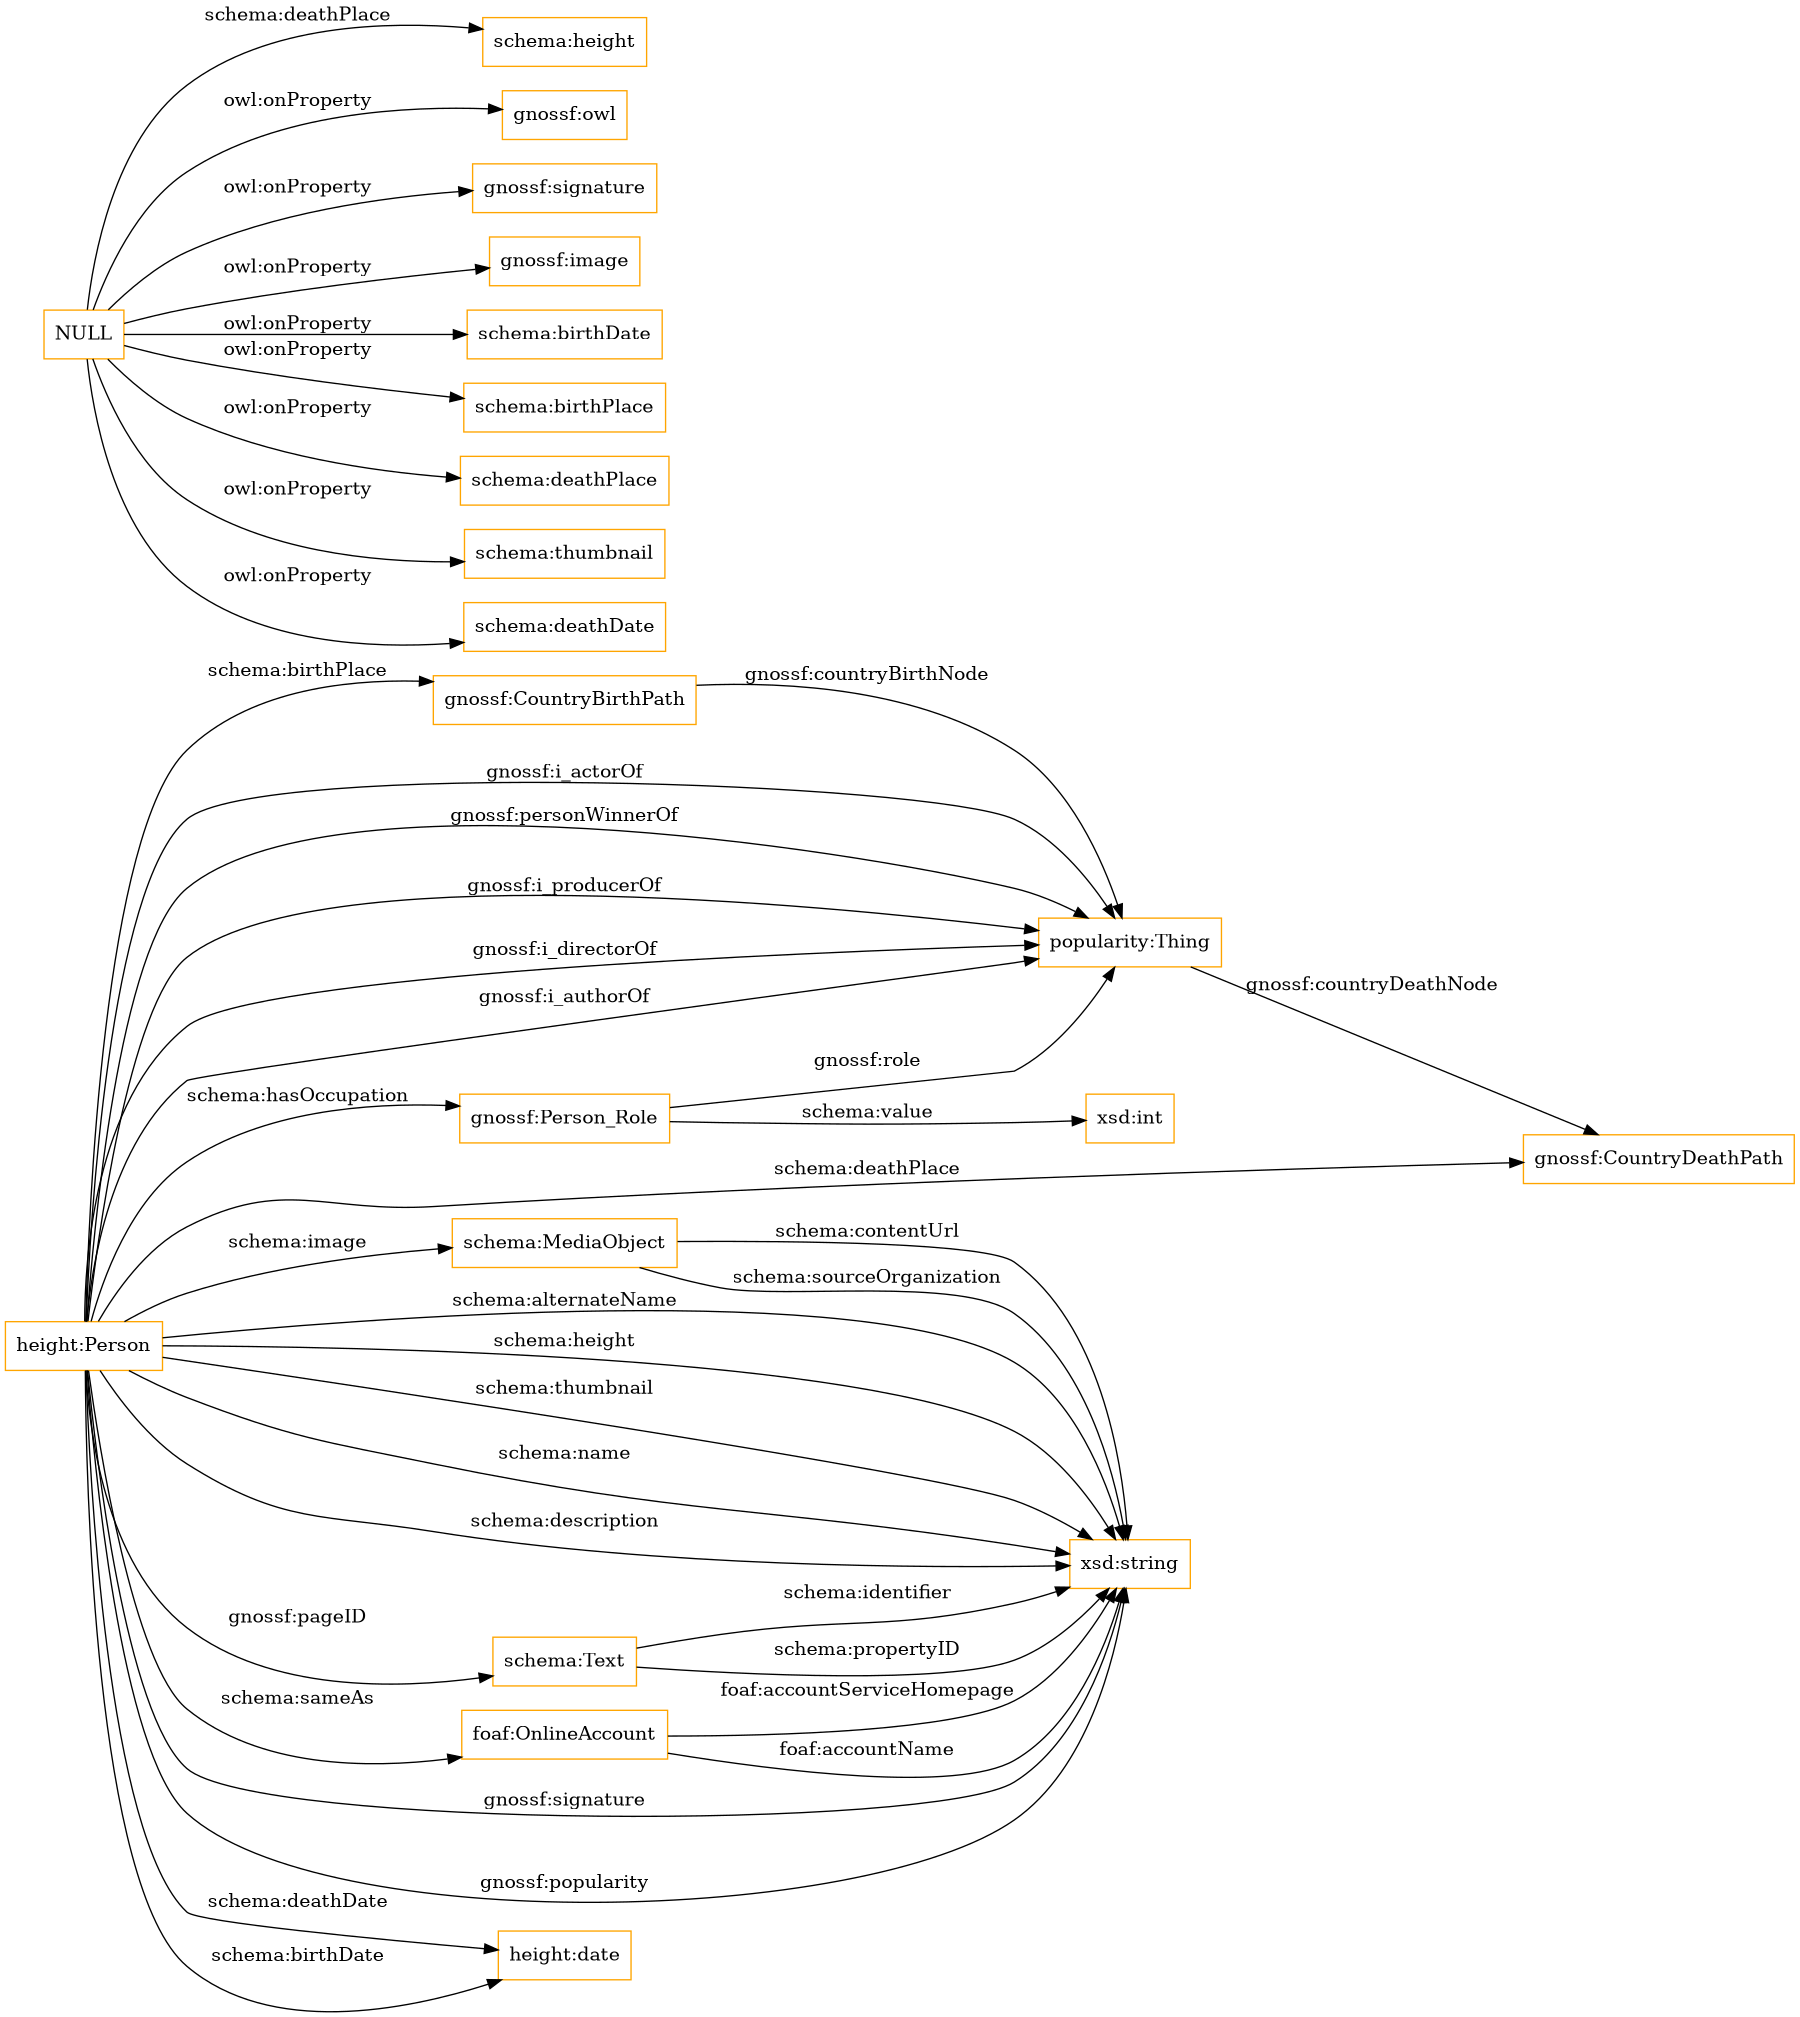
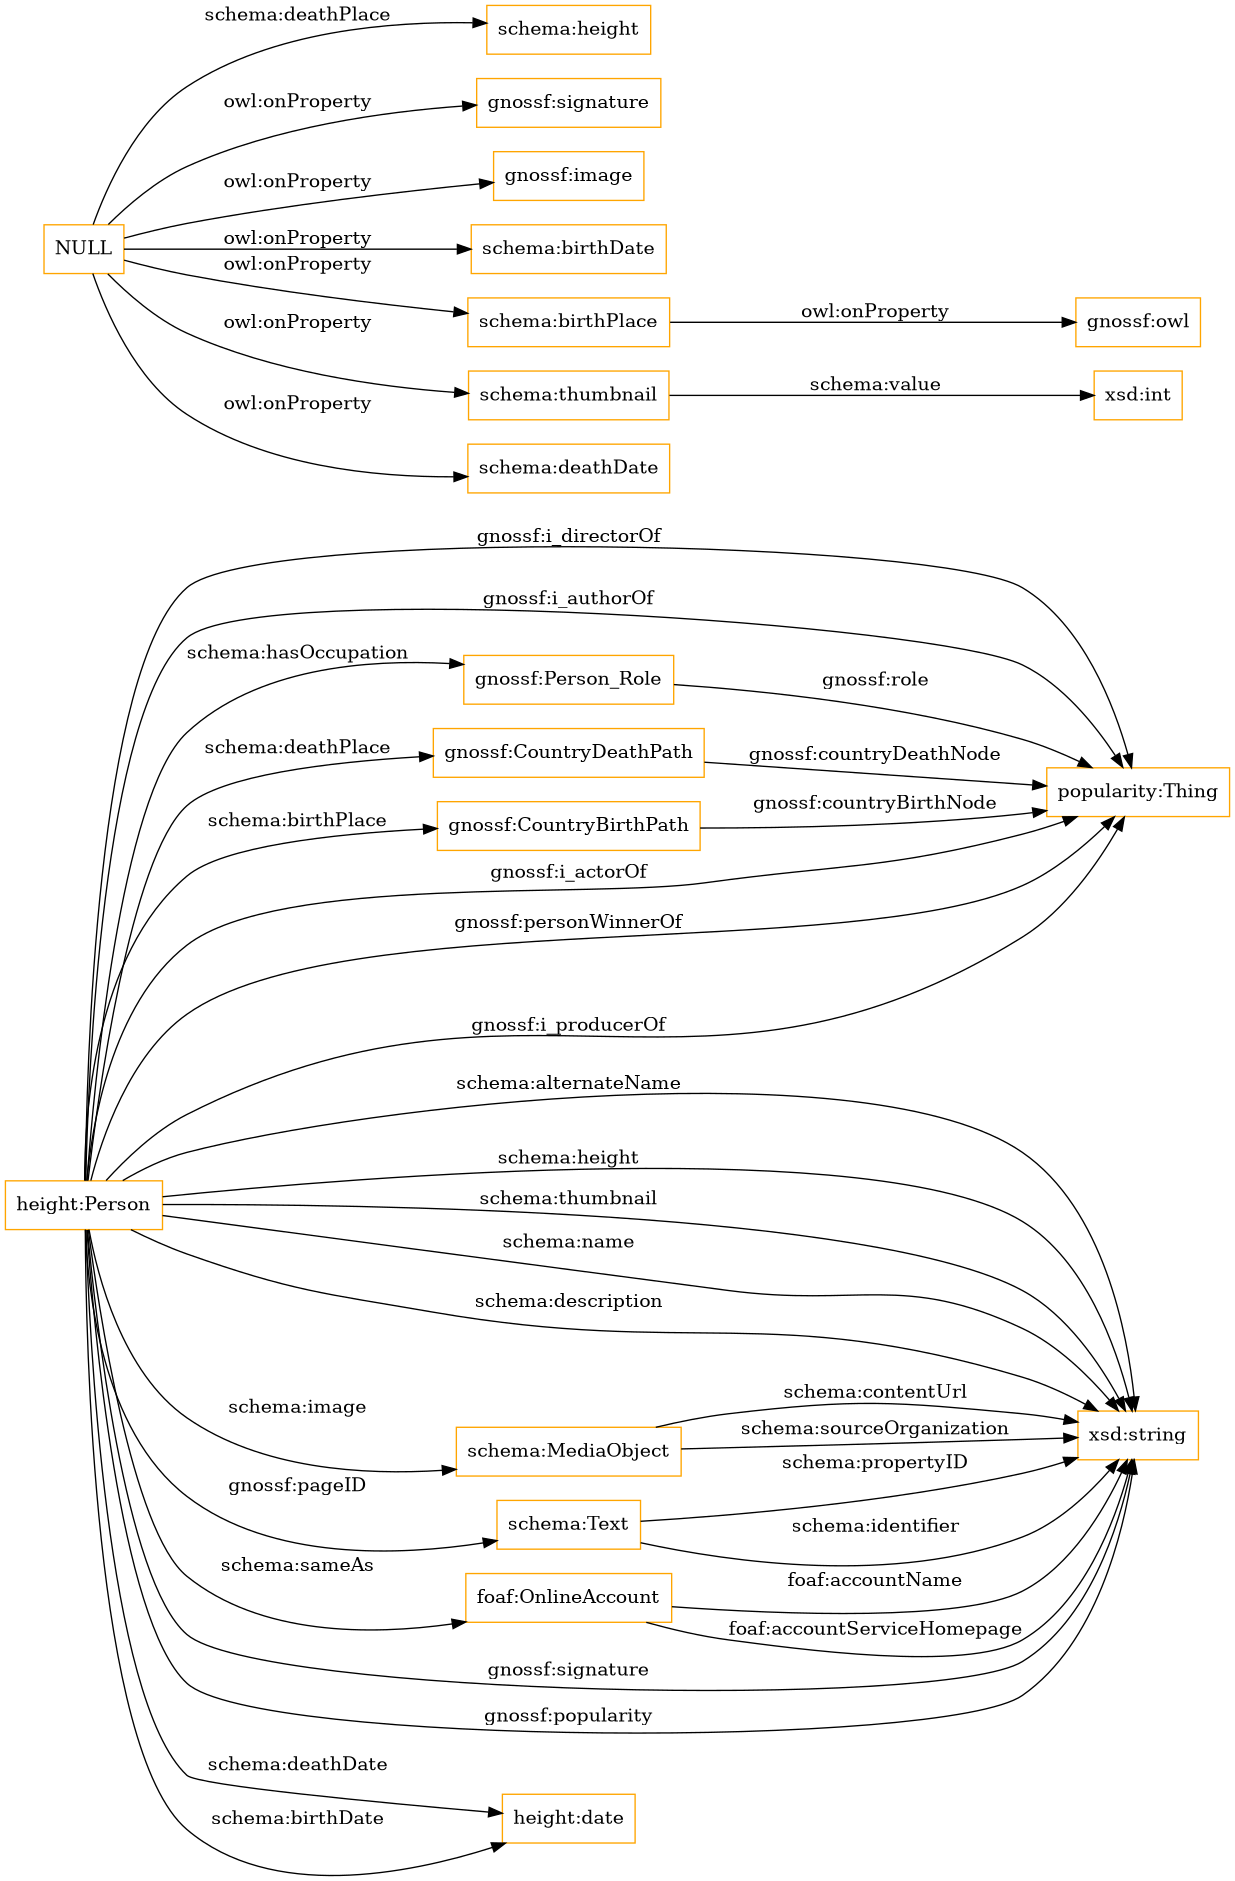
  digraph {
    rankdir=LR
    node [color=orange shape=rectangle]
    n1 [label="popularity:Thing"]
    "gnossf:Person_Role"
    "xsd:int"
    n4 [label="height:Person"]
    "schema:Text"
    "foaf:OnlineAccount"
    "gnossf:CountryDeathPath"
    "gnossf:CountryBirthPath"
    "schema:MediaObject"
    "xsd:string"
    n11 [label="height:date"]
    NULL
    "schema:height"
    n14 [label="gnossf:owl"]
    "gnossf:signature"
    n16 [label="gnossf:image"]
    "schema:birthDate"
    "schema:birthPlace"
-   "schema:deathPlace"
    "schema:thumbnail"
    "schema:deathDate"
    "gnossf:Person_Role" -> n1 [label="gnossf:role"]
-   "gnossf:Person_Role" -> "xsd:int" [label="schema:value"]
+   "schema:thumbnail" -> "xsd:int" [label="schema:value"]
    n4 -> n1 [label="gnossf:i_actorOf"]
    n4 -> n1 [label="gnossf:personWinnerOf"]
    n4 -> n1 [label="gnossf:i_producerOf"]
    n4 -> n1 [label="gnossf:i_directorOf"]
    n4 -> n1 [label="gnossf:i_authorOf"]
    n4 -> "gnossf:Person_Role" [label="schema:hasOccupation"]
    n4 -> "schema:Text" [label="gnossf:pageID"]
    n4 -> "foaf:OnlineAccount" [label="schema:sameAs"]
    n4 -> "gnossf:CountryDeathPath" [label="schema:deathPlace"]
    n4 -> "gnossf:CountryBirthPath" [label="schema:birthPlace"]
    n4 -> "schema:MediaObject" [label="schema:image"]
    n4 -> "xsd:string" [label="schema:alternateName"]
    n4 -> "xsd:string" [label="schema:height"]
    n4 -> "xsd:string" [label="schema:thumbnail"]
    n4 -> "xsd:string" [label="schema:name"]
    n4 -> "xsd:string" [label="schema:description"]
    n4 -> "xsd:string" [label="gnossf:signature"]
    n4 -> "xsd:string" [label="gnossf:popularity"]
    n4 -> n11 [label="schema:deathDate"]
    n4 -> n11 [label="schema:birthDate"]
    "schema:Text" -> "xsd:string" [label="schema:identifier"]
    "schema:Text" -> "xsd:string" [label="schema:propertyID"]
    "foaf:OnlineAccount" -> "xsd:string" [label="foaf:accountServiceHomepage"]
    "foaf:OnlineAccount" -> "xsd:string" [label="foaf:accountName"]
-   n1 -> "gnossf:CountryDeathPath" [label="gnossf:countryDeathNode"]
+   "gnossf:CountryDeathPath" -> n1 [label="gnossf:countryDeathNode"]
    "gnossf:CountryBirthPath" -> n1 [label="gnossf:countryBirthNode"]
    "schema:MediaObject" -> "xsd:string" [label="schema:contentUrl"]
    "schema:MediaObject" -> "xsd:string" [label="schema:sourceOrganization"]
    NULL -> "schema:height" [label="schema:deathPlace"]
-   NULL -> n14 [label="owl:onProperty"]
+   "schema:birthPlace" -> n14 [label="owl:onProperty"]
    NULL -> "gnossf:signature" [label="owl:onProperty"]
    NULL -> n16 [label="owl:onProperty"]
    NULL -> "schema:birthDate" [label="owl:onProperty"]
    NULL -> "schema:birthPlace" [label="owl:onProperty"]
-   NULL -> "schema:deathPlace" [label="owl:onProperty"]
    NULL -> "schema:thumbnail" [label="owl:onProperty"]
    NULL -> "schema:deathDate" [label="owl:onProperty"]
  }
